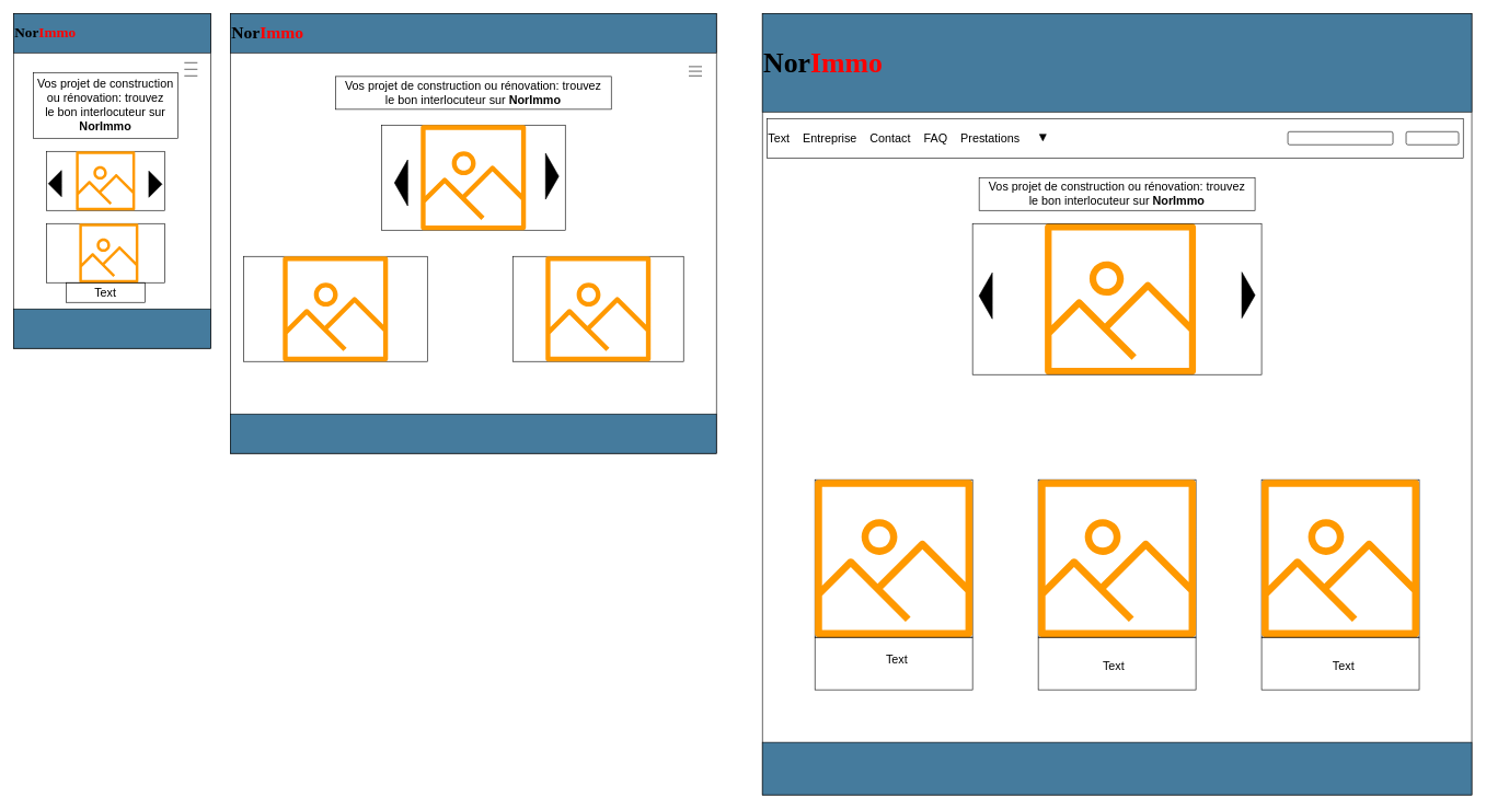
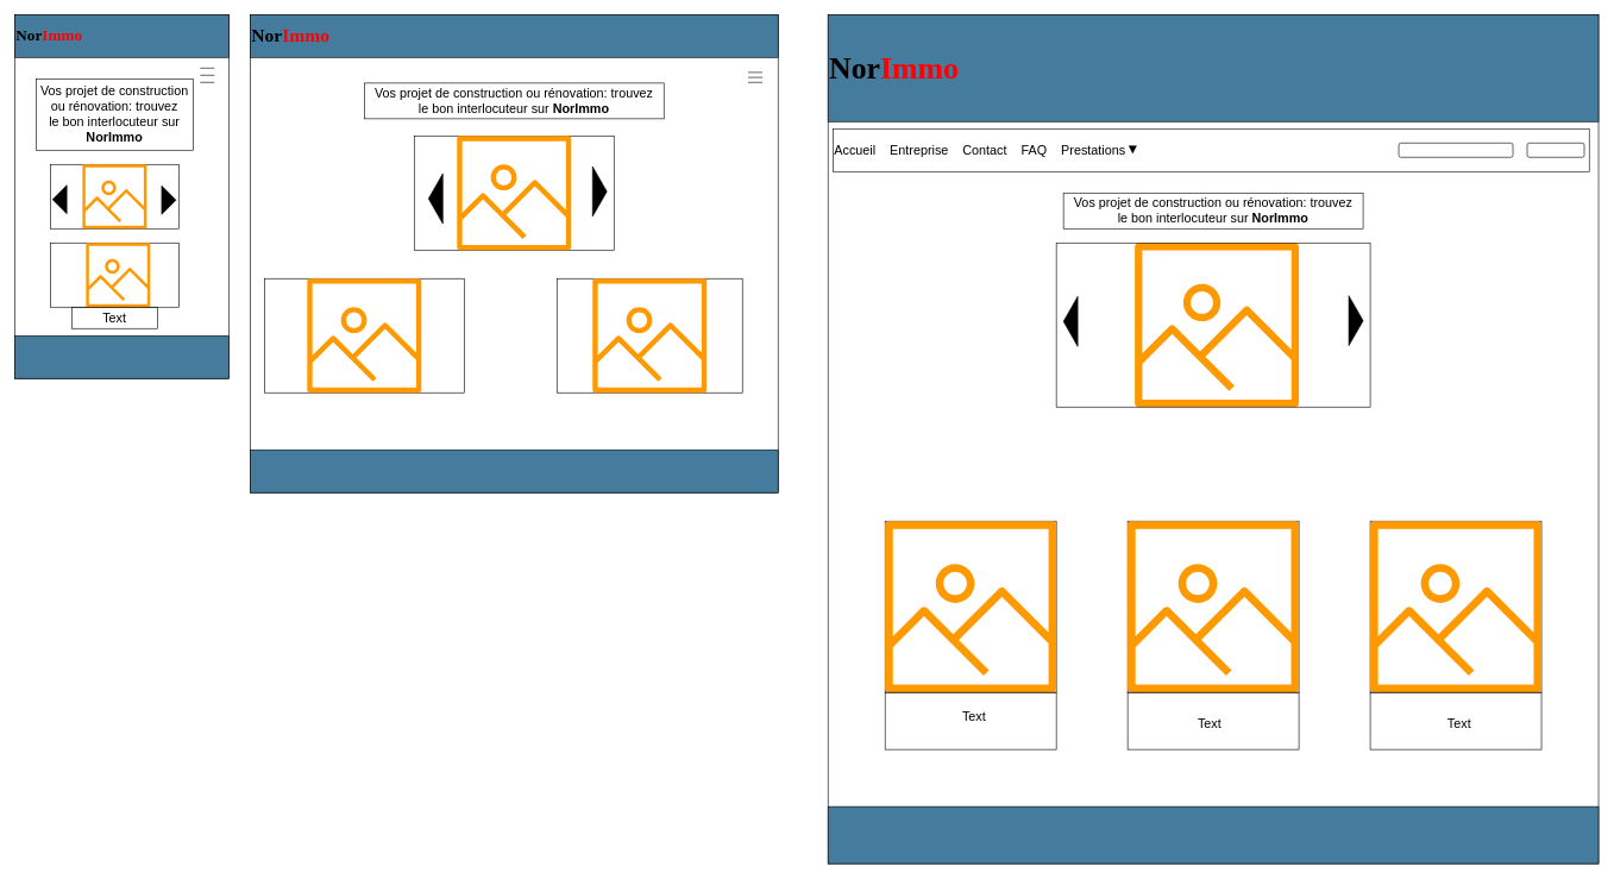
  <mxCell id="0" />
  <mxCell id="1" parent="0" />
  <mxCell id="2" value="" style="rounded=0;whiteSpace=wrap;html=1;strokeWidth=1;fillColor=none;" parent="1" vertex="1"><mxGeometry x="20" y="20" width="300" height="510" as="geometry" /></mxCell>
  <mxCell id="3" value="" style="line;strokeWidth=1;html=1;" parent="1" vertex="1"><mxGeometry x="280" y="110" width="20" height="10" as="geometry" /></mxCell>
  <mxCell id="4" value="" style="line;strokeWidth=1;html=1;" parent="1" vertex="1"><mxGeometry x="280" y="90" width="20" height="10" as="geometry" /></mxCell>
  <mxCell id="5" value="" style="line;strokeWidth=1;html=1;" parent="1" vertex="1"><mxGeometry x="280" y="100" width="20" height="10" as="geometry" /></mxCell>
  <mxCell id="6" value="" style="rounded=0;whiteSpace=wrap;html=1;strokeWidth=1;fillColor=none;" parent="1" vertex="1"><mxGeometry x="70" y="230" width="180" height="90" as="geometry" /></mxCell>
  <mxCell id="7" value="" style="rounded=0;whiteSpace=wrap;html=1;strokeWidth=1;fillColor=none;" parent="1" vertex="1"><mxGeometry x="70" y="340" width="180" height="90" as="geometry" /></mxCell>
  <mxCell id="8" value="" style="sketch=0;outlineConnect=0;fontColor=#232F3E;gradientColor=none;fillColor=#FF9900;strokeColor=none;dashed=0;verticalLabelPosition=bottom;verticalAlign=top;align=center;html=1;fontSize=12;fontStyle=0;aspect=fixed;pointerEvents=1;shape=mxgraph.aws4.container_registry_image;" parent="1" vertex="1"><mxGeometry x="120" y="340" width="90" height="90" as="geometry" /></mxCell>
  <mxCell id="9" value="" style="sketch=0;outlineConnect=0;fontColor=#232F3E;gradientColor=none;fillColor=#FF9900;strokeColor=none;dashed=0;verticalLabelPosition=bottom;verticalAlign=top;align=center;html=1;fontSize=12;fontStyle=0;aspect=fixed;pointerEvents=1;shape=mxgraph.aws4.container_registry_image;" parent="1" vertex="1"><mxGeometry x="115" y="230" width="90" height="90" as="geometry" /></mxCell>
  <mxCell id="10" value="" style="rounded=0;whiteSpace=wrap;html=1;strokeWidth=1;fillColor=none;" parent="1" vertex="1"><mxGeometry x="350" y="20" width="740" height="670" as="geometry" /></mxCell>
  <mxCell id="11" value="" style="line;strokeWidth=1;html=1;" parent="1" vertex="1"><mxGeometry x="1048" y="103" width="20" height="10" as="geometry" /></mxCell>
  <mxCell id="12" value="" style="line;strokeWidth=1;html=1;" parent="1" vertex="1"><mxGeometry x="1048" y="110" width="20" height="10" as="geometry" /></mxCell>
  <mxCell id="13" value="" style="line;strokeWidth=1;html=1;" parent="1" vertex="1"><mxGeometry x="1048" y="96" width="20" height="10" as="geometry" /></mxCell>
  <mxCell id="14" value="" style="rounded=0;whiteSpace=wrap;html=1;strokeWidth=1;fillColor=none;" parent="1" vertex="1"><mxGeometry x="780" y="390" width="260" height="160" as="geometry" /></mxCell>
  <mxCell id="15" value="" style="rounded=0;whiteSpace=wrap;html=1;strokeWidth=1;fillColor=none;" parent="1" vertex="1"><mxGeometry x="580" y="190" width="280" height="160" as="geometry" /></mxCell>
  <mxCell id="16" value="" style="rounded=0;whiteSpace=wrap;html=1;strokeWidth=1;fillColor=none;" parent="1" vertex="1"><mxGeometry x="370" y="390" width="280" height="160" as="geometry" /></mxCell>
  <mxCell id="17" value="" style="sketch=0;outlineConnect=0;fontColor=#232F3E;gradientColor=none;fillColor=#FF9900;strokeColor=none;dashed=0;verticalLabelPosition=bottom;verticalAlign=top;align=center;html=1;fontSize=12;fontStyle=0;aspect=fixed;pointerEvents=1;shape=mxgraph.aws4.container_registry_image;" parent="1" vertex="1"><mxGeometry x="640" y="190" width="160" height="160" as="geometry" /></mxCell>
  <mxCell id="18" value="" style="sketch=0;outlineConnect=0;fontColor=#232F3E;gradientColor=none;fillColor=#FF9900;strokeColor=none;dashed=0;verticalLabelPosition=bottom;verticalAlign=top;align=center;html=1;fontSize=12;fontStyle=0;aspect=fixed;pointerEvents=1;shape=mxgraph.aws4.container_registry_image;" parent="1" vertex="1"><mxGeometry x="830" y="390" width="160" height="160" as="geometry" /></mxCell>
  <mxCell id="19" value="" style="sketch=0;outlineConnect=0;fontColor=#232F3E;gradientColor=none;fillColor=#FF9900;strokeColor=none;dashed=0;verticalLabelPosition=bottom;verticalAlign=top;align=center;html=1;fontSize=12;fontStyle=0;aspect=fixed;pointerEvents=1;shape=mxgraph.aws4.container_registry_image;" parent="1" vertex="1"><mxGeometry x="430" y="390" width="160" height="160" as="geometry" /></mxCell>
  <mxCell id="20" value="" style="rounded=0;whiteSpace=wrap;html=1;strokeWidth=1;fillColor=none;" parent="1" vertex="1"><mxGeometry x="1160" y="20" width="1080" height="1190" as="geometry" /></mxCell>
  <mxCell id="21" value="&lt;font face=&quot;Share Tech Mono&quot; style=&quot;font-size: 43px&quot;&gt;&lt;b&gt;Nor&lt;font color=&quot;#ff0000&quot; style=&quot;font-size: 43px&quot;&gt;Immo&lt;/font&gt;&lt;/b&gt;&lt;/font&gt;" style="rounded=0;whiteSpace=wrap;html=1;fillColor=#457b9d;align=left;" parent="1" vertex="1"><mxGeometry x="1160" y="20" width="1080" height="150" as="geometry" /></mxCell>
  <mxCell id="22" value="" style="sketch=0;outlineConnect=0;fontColor=#232F3E;gradientColor=none;fillColor=#FF9900;strokeColor=none;dashed=0;verticalLabelPosition=bottom;verticalAlign=top;align=center;html=1;fontSize=12;fontStyle=0;aspect=fixed;pointerEvents=1;shape=mxgraph.aws4.container_registry_image;" parent="1" vertex="1"><mxGeometry x="1590" y="340" width="230" height="230" as="geometry" /></mxCell>
  <mxCell id="23" value="" style="rounded=1;whiteSpace=wrap;html=1;strokeWidth=1;fillColor=none;" parent="1" vertex="1"><mxGeometry x="1960" y="200" width="160" height="20" as="geometry" /></mxCell>
  <mxCell id="24" value="" style="rounded=1;whiteSpace=wrap;html=1;strokeWidth=1;fillColor=none;" parent="1" vertex="1"><mxGeometry x="2140" y="200" width="80" height="20" as="geometry" /></mxCell>
  <mxCell id="25" value="" style="rounded=0;whiteSpace=wrap;html=1;strokeWidth=1;fillColor=none;" parent="1" vertex="1"><mxGeometry x="1480" y="340" width="440" height="230" as="geometry" /></mxCell>
- <mxCell id="26" value="Text    Entreprise    Contact    FAQ    Prestations" style="rounded=0;whiteSpace=wrap;fillColor=none;align=left;fontSize=18;" vertex="1" parent="1"><mxGeometry x="1167" y="180" width="1060" height="60" as="geometry" /></mxCell>
+ <mxCell id="26" value="Accueil    Entreprise    Contact    FAQ    Prestations" style="rounded=0;whiteSpace=wrap;fillColor=none;align=left;fontSize=18;" vertex="1" parent="1"><mxGeometry x="1167" y="180" width="1060" height="60" as="geometry" /></mxCell>
  <mxCell id="27" value="" style="html=1;shadow=0;dashed=0;align=center;verticalAlign=middle;shape=mxgraph.arrows2.arrow;dy=0.6;dx=40;direction=south;notch=0;fontSize=18;fillColor=#000000;" vertex="1" parent="1"><mxGeometry x="1582" y="204" width="10" height="10" as="geometry" /></mxCell>
  <mxCell id="28" value="Vos projet de construction ou rénovation: trouvez&lt;br&gt;le bon interlocuteur sur &lt;b&gt;NorImmo&lt;/b&gt;" style="rounded=0;whiteSpace=wrap;html=1;fontSize=18;fillColor=none;" vertex="1" parent="1"><mxGeometry x="1490" y="270" width="420" height="50" as="geometry" /></mxCell>
  <mxCell id="29" value="" style="rounded=0;whiteSpace=wrap;html=1;fontSize=18;fillColor=none;" vertex="1" parent="1"><mxGeometry x="1240" y="730" width="240" height="240" as="geometry" /></mxCell>
  <mxCell id="30" value="" style="rounded=0;whiteSpace=wrap;html=1;fontSize=18;fillColor=none;" vertex="1" parent="1"><mxGeometry x="1580" y="730" width="240" height="240" as="geometry" /></mxCell>
  <mxCell id="31" value="" style="rounded=0;whiteSpace=wrap;html=1;fontSize=18;fillColor=none;" vertex="1" parent="1"><mxGeometry x="1920" y="730" width="240" height="240" as="geometry" /></mxCell>
  <mxCell id="32" value="" style="sketch=0;outlineConnect=0;fontColor=#232F3E;gradientColor=none;fillColor=#FF9900;strokeColor=none;dashed=0;verticalLabelPosition=bottom;verticalAlign=top;align=center;html=1;fontSize=12;fontStyle=0;aspect=fixed;pointerEvents=1;shape=mxgraph.aws4.container_registry_image;" vertex="1" parent="1"><mxGeometry x="1240" y="730" width="240" height="240" as="geometry" /></mxCell>
  <mxCell id="33" value="" style="sketch=0;outlineConnect=0;fontColor=#232F3E;gradientColor=none;fillColor=#FF9900;strokeColor=none;dashed=0;verticalLabelPosition=bottom;verticalAlign=top;align=center;html=1;fontSize=12;fontStyle=0;aspect=fixed;pointerEvents=1;shape=mxgraph.aws4.container_registry_image;" vertex="1" parent="1"><mxGeometry x="1580" y="730" width="240" height="240" as="geometry" /></mxCell>
  <mxCell id="34" value="" style="sketch=0;outlineConnect=0;fontColor=#232F3E;gradientColor=none;fillColor=#FF9900;strokeColor=none;dashed=0;verticalLabelPosition=bottom;verticalAlign=top;align=center;html=1;fontSize=12;fontStyle=0;aspect=fixed;pointerEvents=1;shape=mxgraph.aws4.container_registry_image;" vertex="1" parent="1"><mxGeometry x="1920" y="730" width="240" height="240" as="geometry" /></mxCell>
  <mxCell id="35" value="" style="rounded=0;whiteSpace=wrap;html=1;fontSize=18;fillColor=none;" vertex="1" parent="1"><mxGeometry x="1240" y="970" width="240" height="80" as="geometry" /></mxCell>
  <mxCell id="36" value="" style="rounded=0;whiteSpace=wrap;html=1;fontSize=18;fillColor=none;" vertex="1" parent="1"><mxGeometry x="1580" y="970" width="240" height="80" as="geometry" /></mxCell>
  <mxCell id="37" value="" style="rounded=0;whiteSpace=wrap;html=1;fontSize=18;fillColor=none;" vertex="1" parent="1"><mxGeometry x="1920" y="970" width="240" height="80" as="geometry" /></mxCell>
  <mxCell id="38" value="" style="rounded=0;whiteSpace=wrap;html=1;fillColor=#457b9d;" vertex="1" parent="1"><mxGeometry x="1160" y="1130" width="1080" height="80" as="geometry" /></mxCell>
  <mxCell id="39" value="" style="html=1;shadow=0;dashed=0;align=center;verticalAlign=middle;shape=mxgraph.arrows2.arrow;dy=0.6;dx=40;direction=east;notch=0;fontSize=18;fillColor=#000000;" vertex="1" parent="1"><mxGeometry x="1890" y="414" width="20" height="70" as="geometry" /></mxCell>
  <mxCell id="40" value="" style="html=1;shadow=0;dashed=0;align=center;verticalAlign=middle;shape=mxgraph.arrows2.arrow;dy=0.6;dx=40;direction=west;notch=0;fontSize=18;fillColor=#000000;" vertex="1" parent="1"><mxGeometry x="1490" y="415" width="20" height="70" as="geometry" /></mxCell>
  <mxCell id="41" value="Text" style="text;html=1;strokeColor=none;fillColor=none;align=center;verticalAlign=middle;whiteSpace=wrap;rounded=0;fontSize=18;" vertex="1" parent="1"><mxGeometry x="1250" y="980" width="230" height="50" as="geometry" /></mxCell>
  <mxCell id="42" value="Text" style="text;html=1;strokeColor=none;fillColor=none;align=center;verticalAlign=middle;whiteSpace=wrap;rounded=0;fontSize=18;" vertex="1" parent="1"><mxGeometry x="1580" y="990" width="230" height="50" as="geometry" /></mxCell>
  <mxCell id="43" value="Text" style="text;html=1;strokeColor=none;fillColor=none;align=center;verticalAlign=middle;whiteSpace=wrap;rounded=0;fontSize=18;" vertex="1" parent="1"><mxGeometry x="1930" y="990" width="230" height="50" as="geometry" /></mxCell>
  <mxCell id="44" value="&lt;font face=&quot;Share Tech Mono&quot; data-font-src=&quot;https://fonts.googleapis.com/css?family=Share+Tech+Mono&quot; style=&quot;font-size: 26px&quot;&gt;&lt;b&gt;Nor&lt;font color=&quot;#ff0000&quot; style=&quot;font-size: 26px&quot;&gt;Immo&lt;/font&gt;&lt;/b&gt;&lt;/font&gt;" style="rounded=0;whiteSpace=wrap;html=1;fillColor=#457b9d;align=left;" vertex="1" parent="1"><mxGeometry x="350" y="20" width="740" height="60" as="geometry" /></mxCell>
  <mxCell id="45" value="Vos projet de construction ou rénovation: trouvez&lt;br&gt;le bon interlocuteur sur &lt;b&gt;NorImmo&lt;/b&gt;" style="rounded=0;whiteSpace=wrap;html=1;fontSize=18;fillColor=none;" vertex="1" parent="1"><mxGeometry x="510" y="116" width="420" height="50" as="geometry" /></mxCell>
  <mxCell id="46" value="" style="html=1;shadow=0;dashed=0;align=center;verticalAlign=middle;shape=mxgraph.arrows2.arrow;dy=0.6;dx=40;direction=east;notch=0;fontSize=18;fillColor=#000000;" vertex="1" parent="1"><mxGeometry x="226" y="260" width="20" height="40" as="geometry" /></mxCell>
  <mxCell id="47" value="" style="html=1;shadow=0;dashed=0;align=center;verticalAlign=middle;shape=mxgraph.arrows2.arrow;dy=0.6;dx=40;direction=east;notch=0;fontSize=18;fillColor=#000000;" vertex="1" parent="1"><mxGeometry x="830" y="233" width="20" height="70" as="geometry" /></mxCell>
  <mxCell id="48" value="" style="rounded=0;whiteSpace=wrap;html=1;fillColor=#457b9d;" vertex="1" parent="1"><mxGeometry x="350" y="630" width="740" height="60" as="geometry" /></mxCell>
  <mxCell id="49" value="&lt;font style=&quot;font-size: 22px&quot;&gt;N&lt;font style=&quot;font-size: 22px&quot;&gt;o&lt;/font&gt;&lt;font style=&quot;font-size: 22px&quot;&gt;r&lt;font color=&quot;#ff0000&quot; style=&quot;font-size: 22px&quot;&gt;Immo&lt;/font&gt;&lt;/font&gt;&lt;/font&gt;" style="rounded=0;whiteSpace=wrap;html=1;fillColor=#457b9d;fontStyle=1;fontFamily=Share Tech Mono;fontSource=https%3A%2F%2Ffonts.googleapis.com%2Fcss%3Ffamily%3DShare%2BTech%2BMono;align=left;" vertex="1" parent="1"><mxGeometry x="20" y="20" width="300" height="60" as="geometry" /></mxCell>
  <mxCell id="50" value="Vos projet de construction ou rénovation: trouvez&lt;br&gt;le bon interlocuteur sur &lt;b&gt;NorImmo&lt;/b&gt;" style="rounded=0;whiteSpace=wrap;html=1;fontSize=18;fillColor=none;" vertex="1" parent="1"><mxGeometry x="50" y="110" width="220" height="100" as="geometry" /></mxCell>
  <mxCell id="51" value="" style="html=1;shadow=0;dashed=0;align=center;verticalAlign=middle;shape=mxgraph.arrows2.arrow;dy=0.6;dx=40;direction=west;notch=0;fontSize=18;fillColor=#000000;" vertex="1" parent="1"><mxGeometry x="600" y="243" width="20" height="70" as="geometry" /></mxCell>
  <mxCell id="52" value="" style="html=1;shadow=0;dashed=0;align=center;verticalAlign=middle;shape=mxgraph.arrows2.arrow;dy=0.6;dx=40;direction=west;notch=0;fontSize=18;fillColor=#000000;" vertex="1" parent="1"><mxGeometry x="73" y="259" width="20" height="40" as="geometry" /></mxCell>
  <mxCell id="53" value="" style="rounded=0;whiteSpace=wrap;html=1;fontSize=18;fillColor=none;" vertex="1" parent="1"><mxGeometry x="100" y="430" width="120" height="30" as="geometry" /></mxCell>
  <mxCell id="54" value="Text" style="text;html=1;strokeColor=none;fillColor=none;align=center;verticalAlign=middle;whiteSpace=wrap;rounded=0;fontSize=18;" vertex="1" parent="1"><mxGeometry x="130" y="430" width="60" height="30" as="geometry" /></mxCell>
  <mxCell id="55" value="" style="rounded=0;whiteSpace=wrap;html=1;fillColor=#457b9d;" vertex="1" parent="1"><mxGeometry x="20" y="470" width="300" height="60" as="geometry" /></mxCell>
